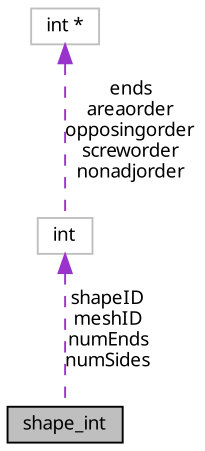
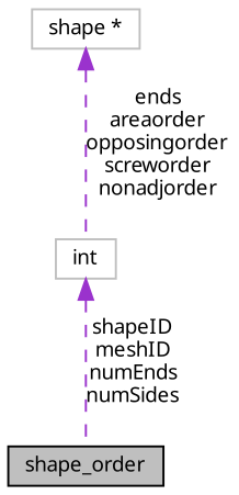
  digraph {
    node [color=grey75 fillcolor=white fontname="FreeSans.ttf" fontsize=10 shape=record style=filled]
    edge [color=darkorchid3 dir=back fontname="FreeSans.ttf" fontsize=10 labelfontname="FreeSans.ttf" labelfontsize=10 style=dashed]
-   n1 [color=black fillcolor=grey75 fontcolor=black height=0.2 label=shape_int width=0.4]
-   n2 [height=0.2 label="int *" width=0.4]
+   n1 [color=black fillcolor=grey75 fontcolor=black height=0.2 label=shape_order width=0.4]
+   n2 [height=0.2 label="shape *" width=0.4]
    n3 [height=0.2 label=int width=0.4]
    n2 -> n3 [label="ends\nareaorder\nopposingorder\nscreworder\nnonadjorder"]
    n3 -> n1 [label="shapeID\nmeshID\nnumEnds\nnumSides"]
  }
